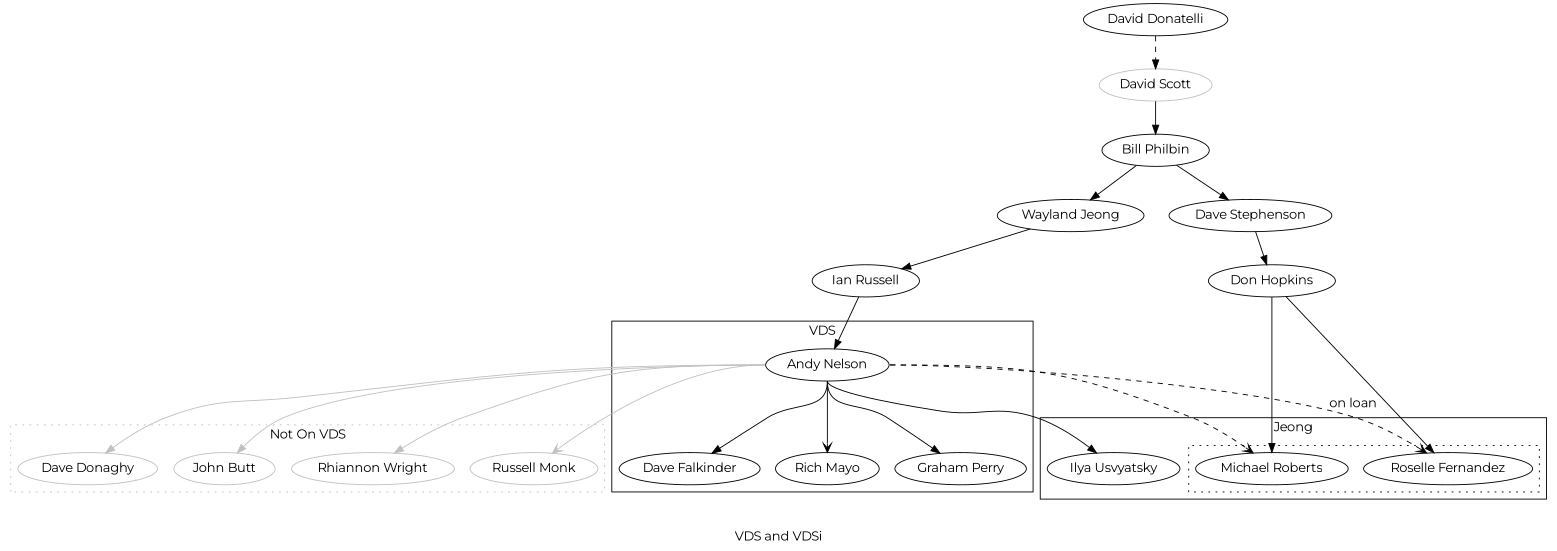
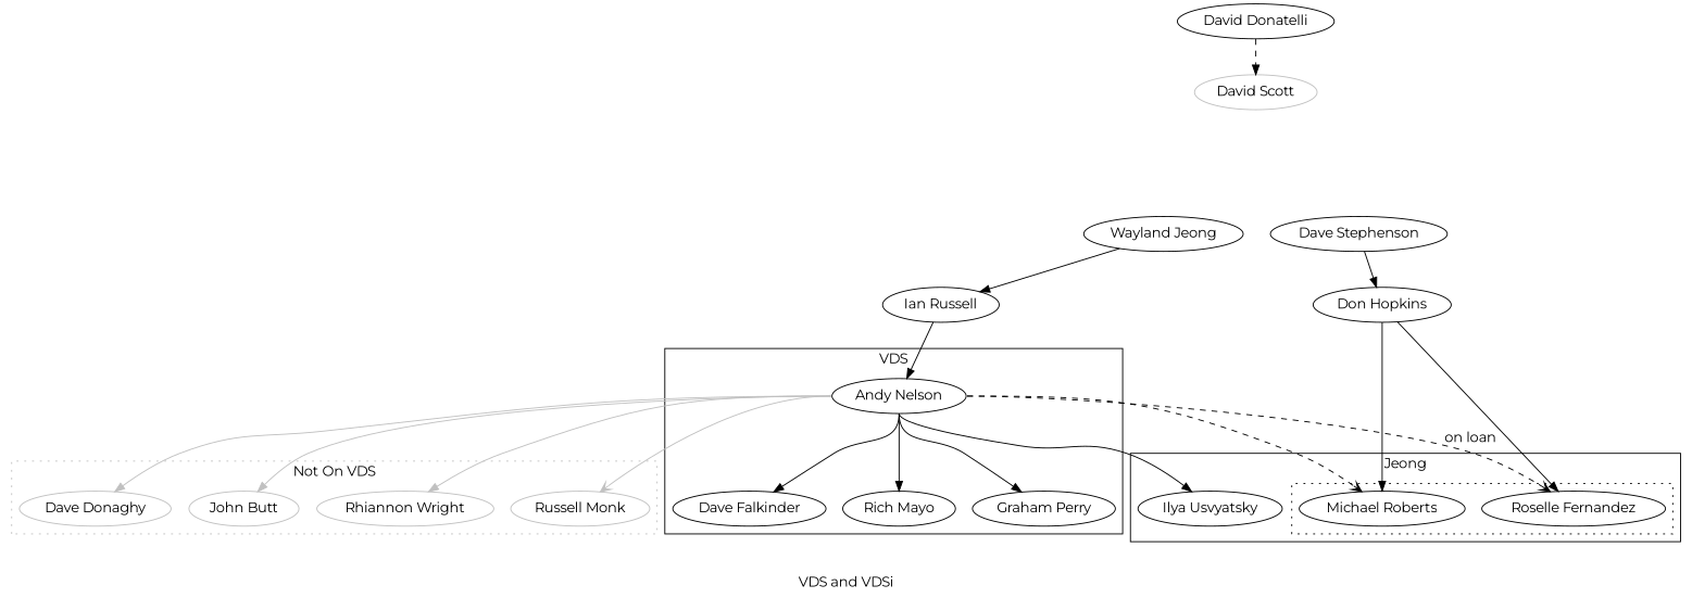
  digraph {
    fontname=Montserrat
    label="VDS and VDSi"
    node [fontname=Montserrat]
    edge [fontname=Montserrat]
    n1 [label="Wayland Jeong"]
    n2 [label="Dave Stephenson"]
    n3 [label="Don Hopkins"]
    n4 [label="Ian Russell"]
    n5 [label="Andy Nelson"]
    n6 [label="Dave Falkinder"]
    n7 [label="Rich Mayo"]
    n8 [label="Graham Perry"]
    n9 [label="Roselle Fernandez"]
    n10 [label="Michael Roberts"]
    n11 [label="Ilya Usvyatsky"]
    n12 [color=gray label="Dave Donaghy"]
    n13 [color=gray label="John Butt"]
    n14 [color=gray label="Rhiannon Wright"]
    n15 [color=gray label="Russell Monk"]
    n16 [label="David Donatelli"]
    n17 [color=gray label="David Scott"]
-   n18 [label="Bill Philbin"]
    subgraph sub_1 {
      rank=same
      n1
      n2
    }
    subgraph sub_2 {
      rank=same
      n3
      n4
    }
    subgraph cluster_3 {
      label=VDS
      n5
      n6
      n7
      n8
    }
    subgraph cluster_4 {
      label=Jeong
      n11
      subgraph cluster_5 {
        label=""
        style=dotted
        n9
        n10
      }
    }
    subgraph cluster_6 {
      color=gray
      label="Not On VDS"
      rank=max
      style=dotted
      n12
      n13
      n14
      n15
    }
    n1 -> n4
    n2 -> n3
    n3 -> n9
    n3 -> n10
    n4 -> n5
    n5 -> n6 [tailport=s]
-   n5 -> n7 [tailport=s arrowhead=open]
+   n5 -> n7 [tailport=s]
    n5 -> n8 [tailport=s]
    n5 -> n9 [arrowhead=open label="on loan" style=dashed tailport=e]
    n5 -> n10 [arrowhead=open style=dashed tailport=e]
    n5 -> n11 [tailport=s]
    n5 -> n12 [color=gray tailport=w]
    n5 -> n13 [color=gray tailport=w]
    n5 -> n14 [color=gray tailport=w]
    n5 -> n15 [arrowhead=open color=gray tailport=w]
    n16 -> n17 [style=dashed]
-   n17 -> n18
-   n18 -> n1
-   n18 -> n2
  }
